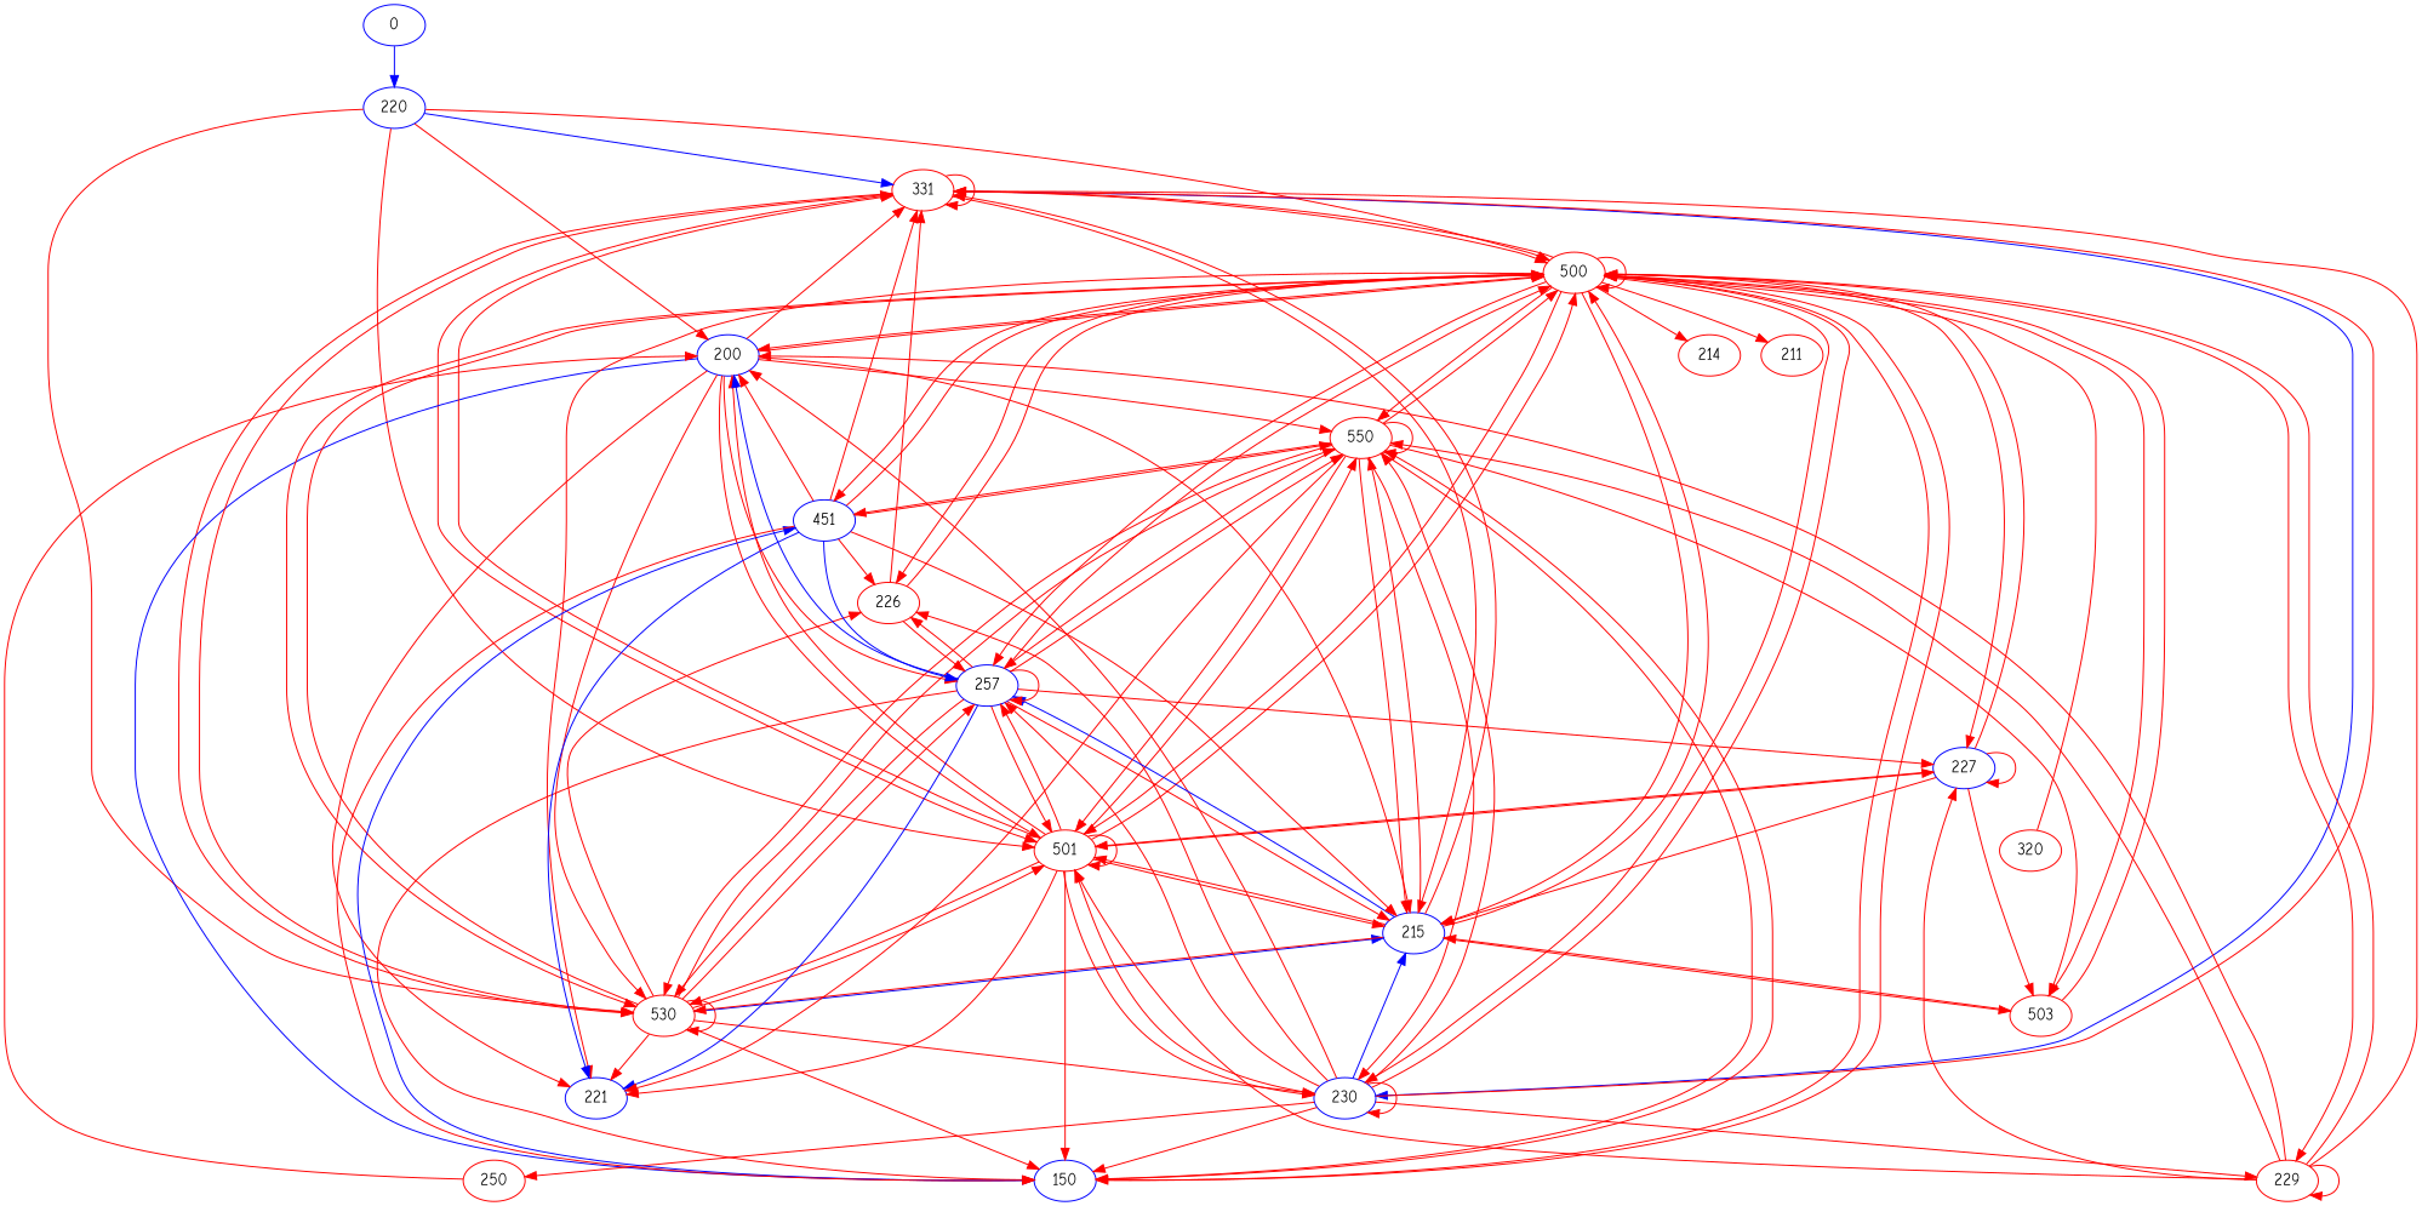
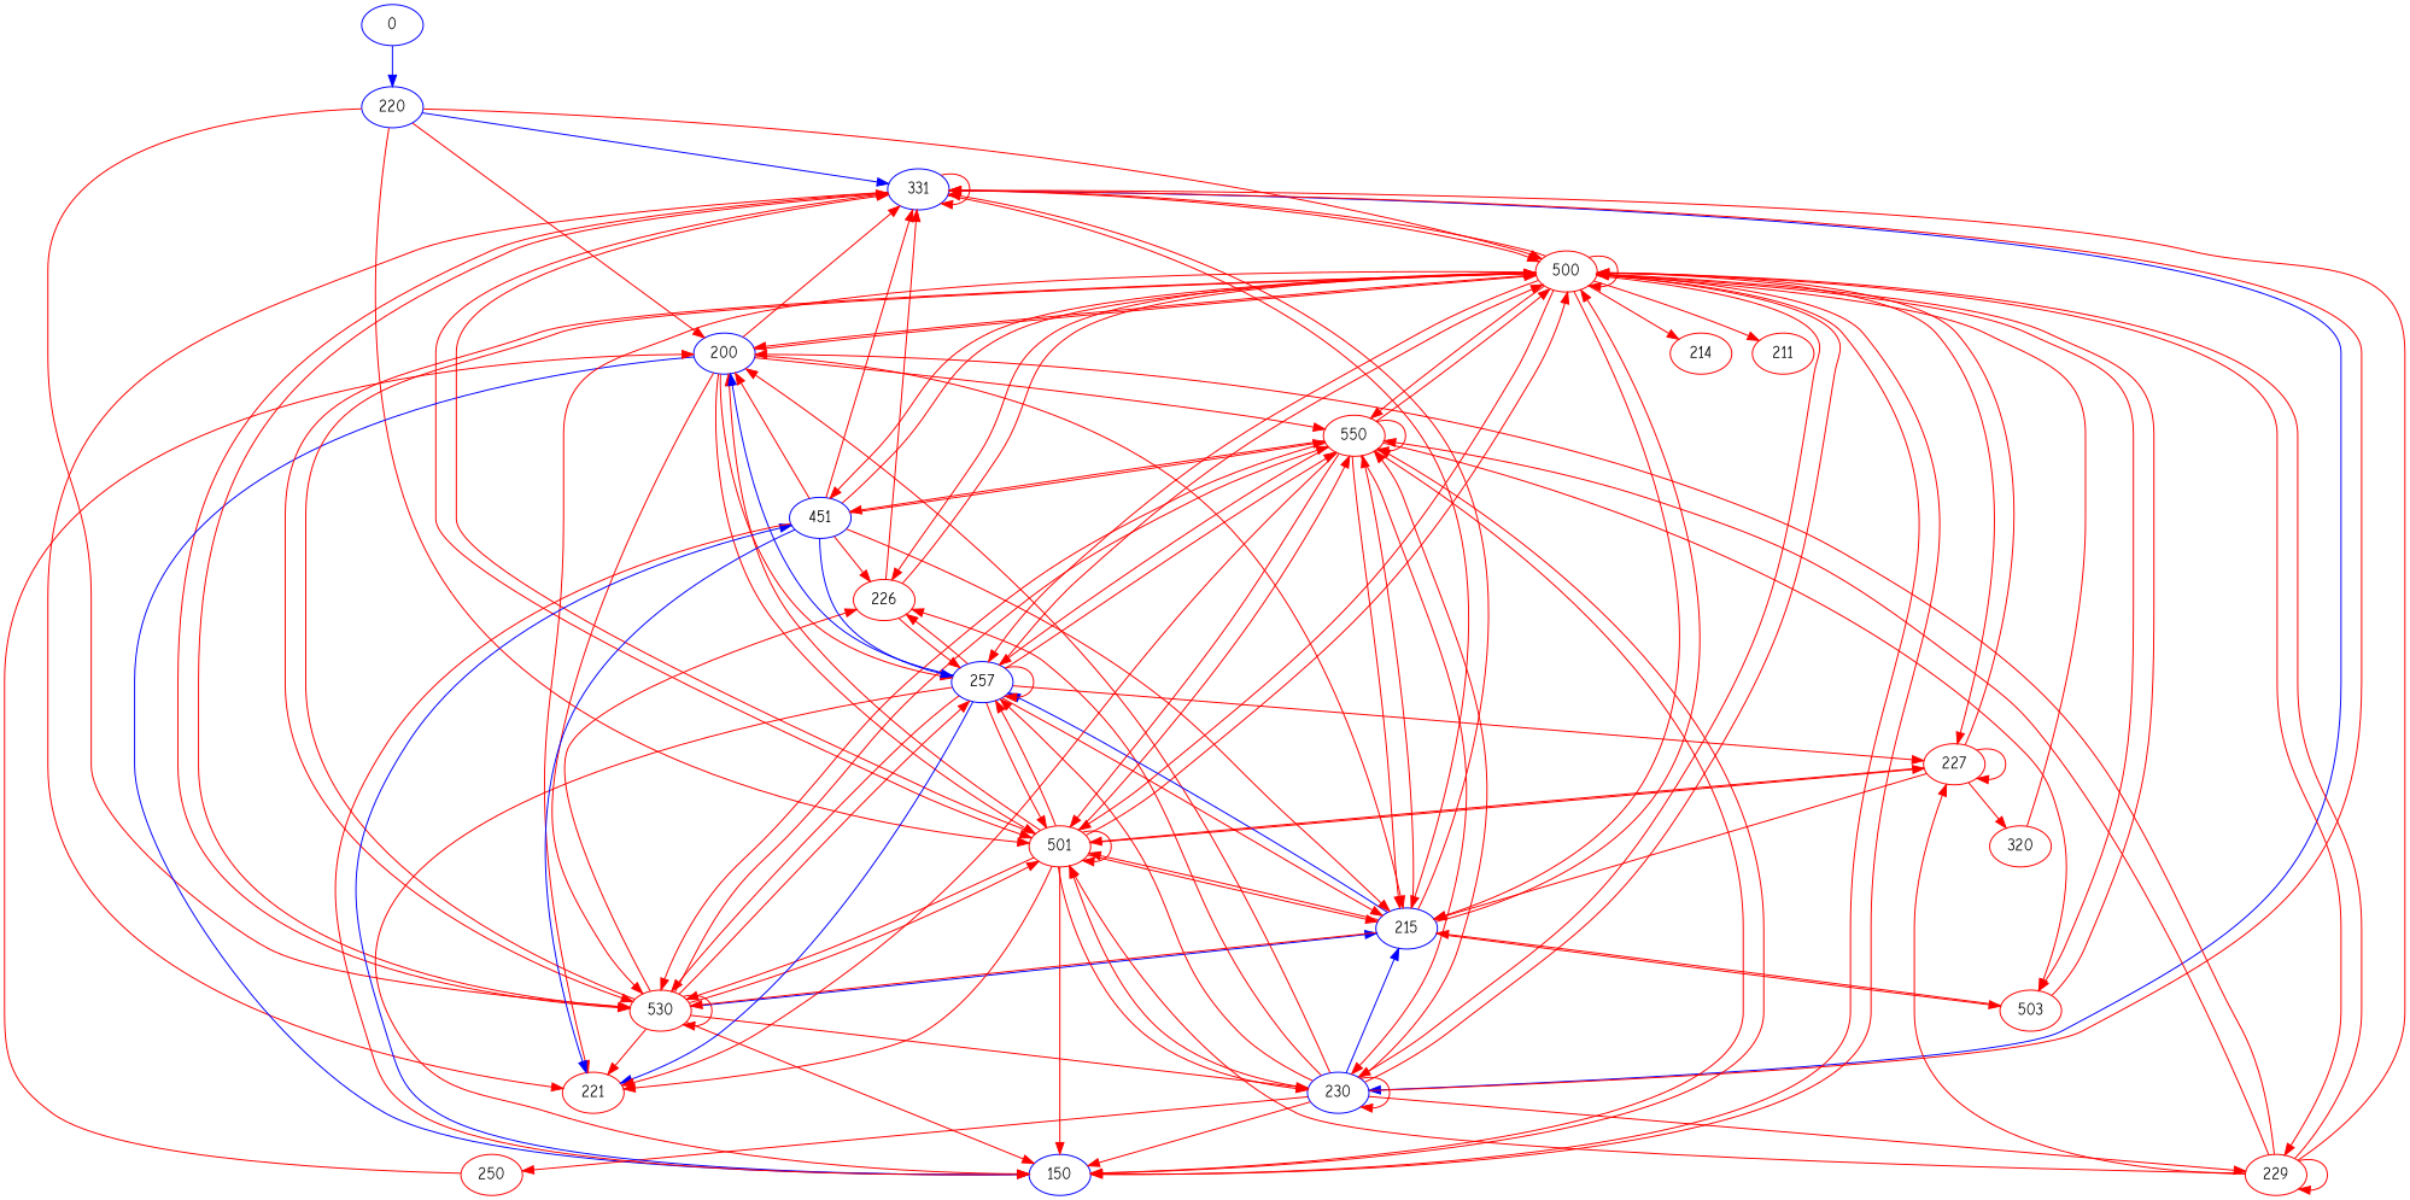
  digraph {
    fontname="Comic Neue"
    node [color=red fontname="Comic Neue"]
    edge [color=red fontname="Comic Neue"]
    0 [color=blue]
    220 [color=blue]
-   331
+   331 [color=blue]
    200 [color=blue]
    500
    530
    501
    230 [color=blue]
    215 [color=blue]
-   221 [color=blue]
+   221
    257 [color=blue]
    150 [color=blue]
    550
    226
    229
    503
-   227 [color=blue]
+   227
    451 [color=blue]
    214
    211
    250
    n22 [label=320]
    0 -> 220 [color=blue]
    220 -> 331 [color=blue]
    220 -> 200
    220 -> 500
    220 -> 530
    220 -> 501
    331 -> 331
    331 -> 500
    331 -> 530
    331 -> 501
    331 -> 230 [color=blue]
    331 -> 215
-   200 -> 221
+   331 -> 221
    200 -> 331
    200 -> 500
    200 -> 530
    200 -> 501
    200 -> 215
    200 -> 257
    200 -> 150 [color=blue]
    200 -> 550
    500 -> 331
    500 -> 200
    500 -> 500
    500 -> 530
    500 -> 501
    500 -> 230
    500 -> 215
    500 -> 221
    500 -> 257
    500 -> 150
    500 -> 550
    500 -> 226
    500 -> 229
    500 -> 503
    500 -> 227
    500 -> 451
    500 -> 214
    500 -> 211
    530 -> 331
    530 -> 500
    530 -> 530
    530 -> 501
    530 -> 230
    530 -> 215 [color=blue]
    530 -> 221
    530 -> 257
    530 -> 150
    530 -> 550
    530 -> 226
    501 -> 331
    501 -> 200
    501 -> 500
    501 -> 530
    501 -> 501
    501 -> 230
    501 -> 215
    501 -> 221
    501 -> 257
    501 -> 150
    501 -> 550
    501 -> 227
    230 -> 331
    230 -> 200
    230 -> 500
    230 -> 501
    230 -> 230
    230 -> 215 [color=blue]
    230 -> 257
    230 -> 150
    230 -> 550
    230 -> 226
    230 -> 229
    230 -> 250
    215 -> 331
    215 -> 500
    215 -> 530
    215 -> 501
    215 -> 257 [color=blue]
    215 -> 550
    215 -> 503
    257 -> 200 [color=blue]
    257 -> 500
    257 -> 530
    257 -> 501
    257 -> 215
    257 -> 221 [color=blue]
    257 -> 257
    257 -> 150
    257 -> 550
    257 -> 226
    257 -> 227
    150 -> 500
    150 -> 550
    150 -> 451 [color=blue]
    550 -> 500
    550 -> 530
    550 -> 501
    550 -> 230
    550 -> 215
    550 -> 221
    550 -> 257
    550 -> 150
    550 -> 550
    550 -> 503
    550 -> 451
    226 -> 331
    226 -> 500
    226 -> 257
    229 -> 331
    229 -> 200
    229 -> 500
    229 -> 501
    229 -> 550
    229 -> 229
    229 -> 227
    503 -> 500
    503 -> 215
    227 -> 500
    227 -> 501
    227 -> 215
    227 -> 227
-   227 -> 503
+   227 -> n22
    451 -> 331
    451 -> 200
    451 -> 500
    451 -> 215
    451 -> 221 [color=blue]
    451 -> 257 [color=blue]
    451 -> 150
    451 -> 550
    451 -> 226
    250 -> 200
    n22 -> 500
  }
